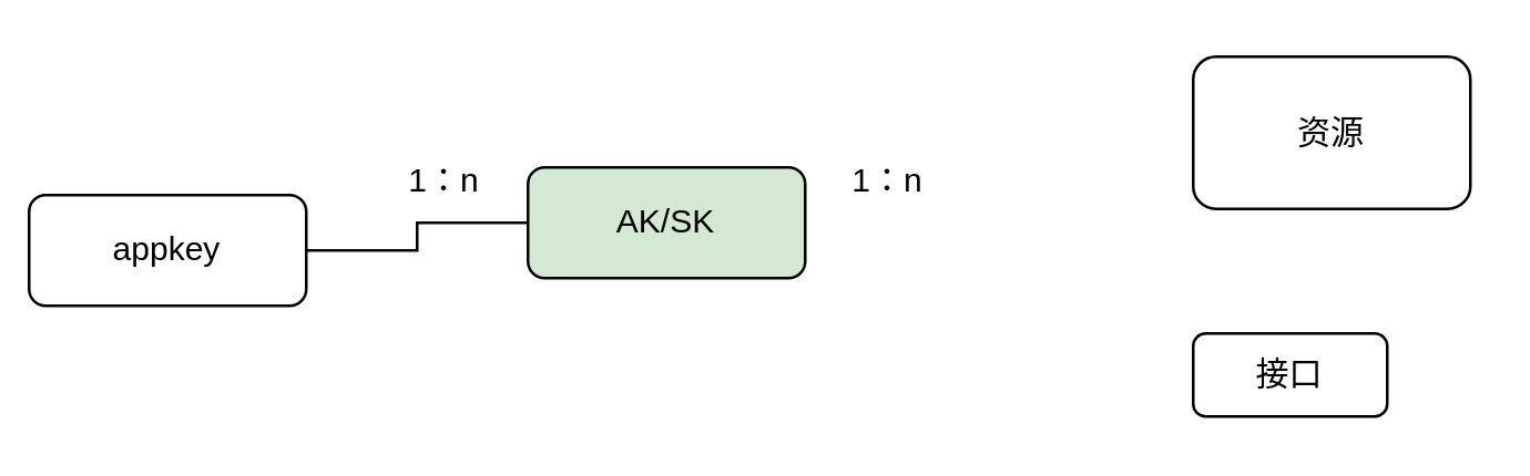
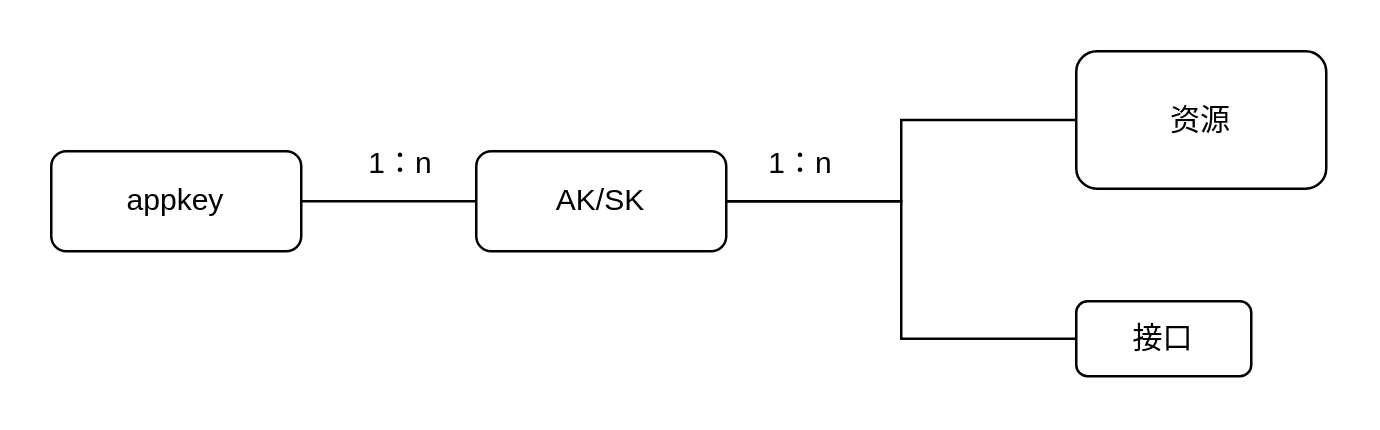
  <mxCell id="0" />
  <mxCell id="1" parent="0" />
  <mxCell id="2" style="edgeStyle=orthogonalEdgeStyle;rounded=0;orthogonalLoop=1;jettySize=auto;html=1;endArrow=none;endFill=0;" edge="1" parent="1" source="3" target="6"><mxGeometry relative="1" as="geometry" /></mxCell>
- <mxCell id="3" value="appkey" style="rounded=1;whiteSpace=wrap;html=1;" vertex="1" parent="1"><mxGeometry x="10" y="70" width="100" height="40" as="geometry" /></mxCell>
- <mxCell id="6" value="AK/SK" style="rounded=1;whiteSpace=wrap;html=1;fillColor=#d5e8d4;" vertex="1" parent="1"><mxGeometry x="190" y="60" width="100" height="40" as="geometry" /></mxCell>
+ <mxCell id="3" value="appkey" style="rounded=1;whiteSpace=wrap;html=1;" vertex="1" parent="1"><mxGeometry x="20" y="60" width="100" height="40" as="geometry" /></mxCell>
+ <mxCell id="4" style="edgeStyle=orthogonalEdgeStyle;rounded=0;orthogonalLoop=1;jettySize=auto;html=1;endArrow=none;endFill=0;" edge="1" parent="1" source="6" target="7"><mxGeometry relative="1" as="geometry" /></mxCell>
+ <mxCell id="5" style="edgeStyle=orthogonalEdgeStyle;rounded=0;orthogonalLoop=1;jettySize=auto;html=1;entryX=0;entryY=0.5;entryDx=0;entryDy=0;endArrow=none;endFill=0;" edge="1" parent="1" source="6" target="8"><mxGeometry relative="1" as="geometry" /></mxCell>
+ <mxCell id="6" value="AK/SK" style="rounded=1;whiteSpace=wrap;html=1;" vertex="1" parent="1"><mxGeometry x="190" y="60" width="100" height="40" as="geometry" /></mxCell>
  <mxCell id="7" value="资源" style="rounded=1;whiteSpace=wrap;html=1;" vertex="1" parent="1"><mxGeometry x="430" y="20" width="100" height="55" as="geometry" /></mxCell>
  <mxCell id="8" value="接口" style="rounded=1;whiteSpace=wrap;html=1;" vertex="1" parent="1"><mxGeometry x="430" y="120" width="70" height="30" as="geometry" /></mxCell>
  <mxCell id="9" value="1：n" style="text;html=1;strokeColor=none;fillColor=none;align=center;verticalAlign=middle;whiteSpace=wrap;rounded=0;" vertex="1" parent="1"><mxGeometry x="130" y="50" width="60" height="30" as="geometry" /></mxCell>
  <mxCell id="10" value="1：n" style="text;html=1;strokeColor=none;fillColor=none;align=center;verticalAlign=middle;whiteSpace=wrap;rounded=0;" vertex="1" parent="1"><mxGeometry x="290" y="50" width="60" height="30" as="geometry" /></mxCell>
